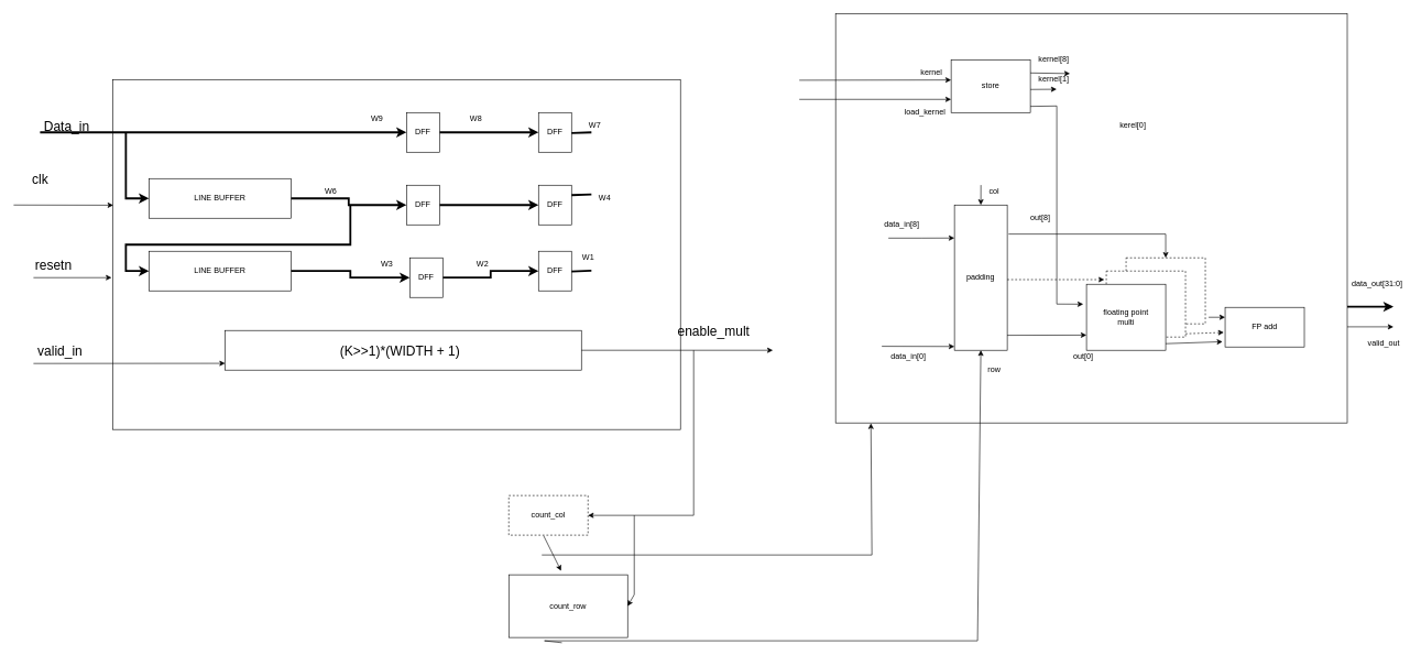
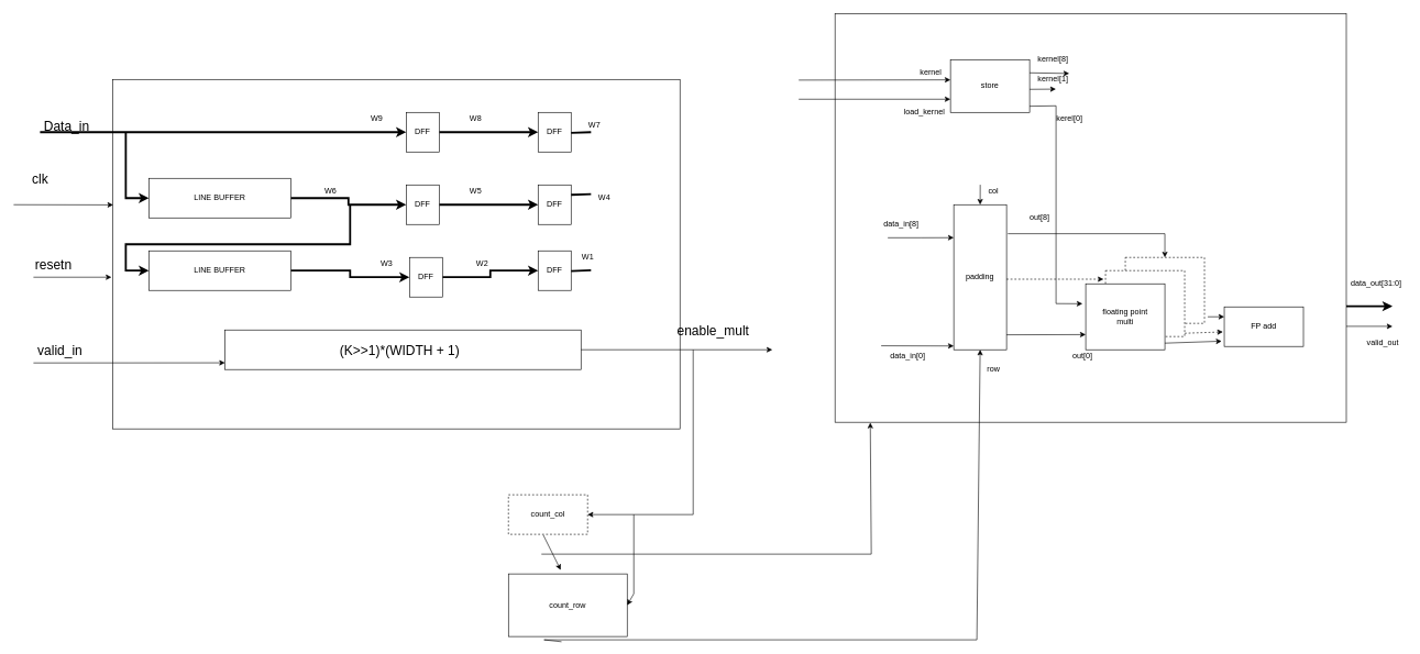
  <mxCell id="0" />
  <mxCell id="1" parent="0" />
  <mxCell id="2" value="" style="rounded=0;whiteSpace=wrap;html=1;" parent="1" vertex="1"><mxGeometry x="1265" y="20" width="775" height="620" as="geometry" /></mxCell>
  <mxCell id="3" value="padding" style="rounded=0;whiteSpace=wrap;html=1;" parent="1" vertex="1"><mxGeometry x="1445" y="310" width="80" height="220" as="geometry" /></mxCell>
  <mxCell id="4" value="" style="endArrow=classic;html=1;rounded=0;exitX=1.025;exitY=0.2;exitDx=0;exitDy=0;exitPerimeter=0;entryX=0.5;entryY=0;entryDx=0;entryDy=0;" parent="1" source="3" target="12" edge="1"><mxGeometry width="50" height="50" relative="1" as="geometry"><mxPoint x="1705" y="520" as="sourcePoint" /><mxPoint x="1645" y="354" as="targetPoint" /><Array as="points"><mxPoint x="1765" y="354" /></Array></mxGeometry></mxCell>
  <mxCell id="5" value="out[8]" style="text;html=1;align=center;verticalAlign=middle;resizable=0;points=[];autosize=1;strokeColor=none;fillColor=none;" parent="1" vertex="1"><mxGeometry x="1550" y="320" width="50" height="20" as="geometry" /></mxCell>
  <mxCell id="6" value="" style="endArrow=classic;html=1;rounded=0;exitX=1;exitY=0.897;exitDx=0;exitDy=0;exitPerimeter=0;" parent="1" source="3" edge="1"><mxGeometry width="50" height="50" relative="1" as="geometry"><mxPoint x="1705" y="520" as="sourcePoint" /><mxPoint x="1645" y="507" as="targetPoint" /></mxGeometry></mxCell>
  <mxCell id="7" value="out[0]" style="text;html=1;align=center;verticalAlign=middle;resizable=0;points=[];autosize=1;strokeColor=none;fillColor=none;" parent="1" vertex="1"><mxGeometry x="1615" y="530" width="50" height="20" as="geometry" /></mxCell>
  <mxCell id="8" value="" style="endArrow=classic;html=1;rounded=0;entryX=0;entryY=0.974;entryDx=0;entryDy=0;entryPerimeter=0;" parent="1" target="3" edge="1"><mxGeometry width="50" height="50" relative="1" as="geometry"><mxPoint x="1335" y="524" as="sourcePoint" /><mxPoint x="1755" y="470" as="targetPoint" /></mxGeometry></mxCell>
  <mxCell id="9" value="data_in[0]" style="text;html=1;align=center;verticalAlign=middle;resizable=0;points=[];autosize=1;strokeColor=none;fillColor=none;" parent="1" vertex="1"><mxGeometry x="1340" y="530" width="70" height="20" as="geometry" /></mxCell>
  <mxCell id="10" value="" style="endArrow=classic;html=1;rounded=0;entryX=0;entryY=0.974;entryDx=0;entryDy=0;entryPerimeter=0;" parent="1" edge="1"><mxGeometry width="50" height="50" relative="1" as="geometry"><mxPoint x="1345" y="360.14" as="sourcePoint" /><mxPoint x="1445" y="360" as="targetPoint" /><Array as="points"><mxPoint x="1395" y="360.14" /></Array></mxGeometry></mxCell>
  <mxCell id="11" value="data_in[8]" style="text;html=1;align=center;verticalAlign=middle;resizable=0;points=[];autosize=1;strokeColor=none;fillColor=none;" parent="1" vertex="1"><mxGeometry x="1330" y="330" width="70" height="20" as="geometry" /></mxCell>
  <mxCell id="12" value="" style="rounded=0;whiteSpace=wrap;html=1;dashed=1;" parent="1" vertex="1"><mxGeometry x="1705" y="390" width="120" height="100" as="geometry" /></mxCell>
  <mxCell id="13" value="" style="rounded=0;whiteSpace=wrap;html=1;dashed=1;" parent="1" vertex="1"><mxGeometry x="1675" y="410" width="120" height="100" as="geometry" /></mxCell>
  <mxCell id="14" value="floating point&lt;br&gt;multi" style="rounded=0;whiteSpace=wrap;html=1;" parent="1" vertex="1"><mxGeometry x="1645" y="430" width="120" height="100" as="geometry" /></mxCell>
  <mxCell id="15" value="" style="endArrow=classic;html=1;rounded=0;dashed=1;entryX=-0.025;entryY=0.13;entryDx=0;entryDy=0;entryPerimeter=0;" parent="1" target="13" edge="1"><mxGeometry width="50" height="50" relative="1" as="geometry"><mxPoint x="1525" y="423" as="sourcePoint" /><mxPoint x="1755" y="270" as="targetPoint" /></mxGeometry></mxCell>
  <mxCell id="16" value="FP add" style="rounded=0;whiteSpace=wrap;html=1;" parent="1" vertex="1"><mxGeometry x="1855" y="465" width="120" height="60" as="geometry" /></mxCell>
  <mxCell id="17" value="" style="endArrow=classic;html=1;rounded=0;entryX=-0.033;entryY=0.867;entryDx=0;entryDy=0;entryPerimeter=0;" parent="1" target="16" edge="1"><mxGeometry width="50" height="50" relative="1" as="geometry"><mxPoint x="1765" y="520" as="sourcePoint" /><mxPoint x="1815" y="470" as="targetPoint" /></mxGeometry></mxCell>
  <mxCell id="18" value="" style="endArrow=classic;html=1;rounded=0;entryX=0;entryY=0.25;entryDx=0;entryDy=0;exitX=1.042;exitY=0.9;exitDx=0;exitDy=0;exitPerimeter=0;" parent="1" source="12" target="16" edge="1"><mxGeometry width="50" height="50" relative="1" as="geometry"><mxPoint x="1835" y="480" as="sourcePoint" /><mxPoint x="2135" y="515" as="targetPoint" /></mxGeometry></mxCell>
  <mxCell id="19" value="" style="endArrow=classic;html=1;rounded=0;dashed=1;entryX=-0.017;entryY=0.633;entryDx=0;entryDy=0;entryPerimeter=0;" parent="1" target="16" edge="1"><mxGeometry width="50" height="50" relative="1" as="geometry"><mxPoint x="1795" y="505" as="sourcePoint" /><mxPoint x="1845" y="455" as="targetPoint" /></mxGeometry></mxCell>
  <mxCell id="20" value="" style="endArrow=classic;html=1;rounded=0;strokeWidth=3;" parent="1" edge="1"><mxGeometry width="50" height="50" relative="1" as="geometry"><mxPoint x="2040" y="464" as="sourcePoint" /><mxPoint x="2110" y="464" as="targetPoint" /></mxGeometry></mxCell>
  <mxCell id="21" value="" style="endArrow=classic;html=1;rounded=0;strokeWidth=1;" parent="1" edge="1"><mxGeometry width="50" height="50" relative="1" as="geometry"><mxPoint x="2040" y="494.5" as="sourcePoint" /><mxPoint x="2110" y="494.5" as="targetPoint" /></mxGeometry></mxCell>
  <mxCell id="22" value="valid_out" style="text;html=1;align=center;verticalAlign=middle;resizable=0;points=[];autosize=1;strokeColor=none;fillColor=none;" parent="1" vertex="1"><mxGeometry x="2065" y="510" width="60" height="20" as="geometry" /></mxCell>
  <mxCell id="23" value="data_out[31:0]" style="text;html=1;align=center;verticalAlign=middle;resizable=0;points=[];autosize=1;strokeColor=none;fillColor=none;" parent="1" vertex="1"><mxGeometry x="2040" y="420" width="90" height="20" as="geometry" /></mxCell>
  <mxCell id="24" value="" style="rounded=0;whiteSpace=wrap;html=1;" parent="1" vertex="1"><mxGeometry x="170" y="120" width="860" height="530" as="geometry" /></mxCell>
  <mxCell id="25" style="edgeStyle=orthogonalEdgeStyle;rounded=0;orthogonalLoop=1;jettySize=auto;html=1;exitX=1;exitY=0.5;exitDx=0;exitDy=0;entryX=0;entryY=0.5;entryDx=0;entryDy=0;strokeWidth=3;" parent="1" source="26" target="27" edge="1"><mxGeometry relative="1" as="geometry" /></mxCell>
  <mxCell id="26" value="DFF" style="rounded=0;whiteSpace=wrap;html=1;" parent="1" vertex="1"><mxGeometry x="615" y="170" width="50" height="60" as="geometry" /></mxCell>
  <mxCell id="27" value="DFF" style="rounded=0;whiteSpace=wrap;html=1;" parent="1" vertex="1"><mxGeometry x="815" y="170" width="50" height="60" as="geometry" /></mxCell>
  <mxCell id="28" style="edgeStyle=orthogonalEdgeStyle;rounded=0;orthogonalLoop=1;jettySize=auto;html=1;exitX=1;exitY=0.5;exitDx=0;exitDy=0;entryX=0;entryY=0.5;entryDx=0;entryDy=0;strokeWidth=3;" parent="1" source="29" target="30" edge="1"><mxGeometry relative="1" as="geometry" /></mxCell>
  <mxCell id="29" value="DFF" style="rounded=0;whiteSpace=wrap;html=1;" parent="1" vertex="1"><mxGeometry x="615" y="280" width="50" height="60" as="geometry" /></mxCell>
  <mxCell id="30" value="DFF" style="rounded=0;whiteSpace=wrap;html=1;" parent="1" vertex="1"><mxGeometry x="815" y="280" width="50" height="60" as="geometry" /></mxCell>
  <mxCell id="31" style="edgeStyle=orthogonalEdgeStyle;rounded=0;orthogonalLoop=1;jettySize=auto;html=1;exitX=1;exitY=0.5;exitDx=0;exitDy=0;entryX=0;entryY=0.5;entryDx=0;entryDy=0;strokeWidth=3;" parent="1" source="32" target="29" edge="1"><mxGeometry relative="1" as="geometry" /></mxCell>
  <mxCell id="32" value="LINE BUFFER" style="rounded=0;whiteSpace=wrap;html=1;" parent="1" vertex="1"><mxGeometry x="225" y="270" width="215" height="60" as="geometry" /></mxCell>
  <mxCell id="33" style="edgeStyle=orthogonalEdgeStyle;rounded=0;orthogonalLoop=1;jettySize=auto;html=1;exitX=1;exitY=0.5;exitDx=0;exitDy=0;entryX=0;entryY=0.5;entryDx=0;entryDy=0;strokeWidth=3;" parent="1" source="34" target="35" edge="1"><mxGeometry relative="1" as="geometry" /></mxCell>
  <mxCell id="34" value="DFF" style="rounded=0;whiteSpace=wrap;html=1;" parent="1" vertex="1"><mxGeometry x="620" y="390" width="50" height="60" as="geometry" /></mxCell>
  <mxCell id="35" value="DFF" style="rounded=0;whiteSpace=wrap;html=1;" parent="1" vertex="1"><mxGeometry x="815" y="380" width="50" height="60" as="geometry" /></mxCell>
  <mxCell id="36" style="edgeStyle=orthogonalEdgeStyle;rounded=0;orthogonalLoop=1;jettySize=auto;html=1;exitX=1;exitY=0.5;exitDx=0;exitDy=0;entryX=0;entryY=0.5;entryDx=0;entryDy=0;strokeWidth=3;" parent="1" source="37" target="34" edge="1"><mxGeometry relative="1" as="geometry" /></mxCell>
  <mxCell id="37" value="LINE BUFFER" style="rounded=0;whiteSpace=wrap;html=1;" parent="1" vertex="1"><mxGeometry x="225" y="380" width="215" height="60" as="geometry" /></mxCell>
  <mxCell id="38" value="" style="endArrow=classic;html=1;rounded=0;strokeWidth=3;entryX=0;entryY=0.5;entryDx=0;entryDy=0;" parent="1" target="26" edge="1"><mxGeometry width="50" height="50" relative="1" as="geometry"><mxPoint x="60" y="200" as="sourcePoint" /><mxPoint x="750" y="320" as="targetPoint" /></mxGeometry></mxCell>
  <mxCell id="39" value="" style="endArrow=classic;html=1;rounded=0;strokeWidth=3;entryX=0;entryY=0.5;entryDx=0;entryDy=0;" parent="1" target="32" edge="1"><mxGeometry width="50" height="50" relative="1" as="geometry"><mxPoint x="190" y="200" as="sourcePoint" /><mxPoint x="710" y="320" as="targetPoint" /><Array as="points"><mxPoint x="190" y="300" /></Array></mxGeometry></mxCell>
  <mxCell id="40" value="" style="endArrow=classic;html=1;rounded=0;strokeWidth=3;entryX=0;entryY=0.5;entryDx=0;entryDy=0;" parent="1" target="37" edge="1"><mxGeometry width="50" height="50" relative="1" as="geometry"><mxPoint x="530" y="310" as="sourcePoint" /><mxPoint x="710" y="320" as="targetPoint" /><Array as="points"><mxPoint x="530" y="370" /><mxPoint x="190" y="370" /><mxPoint x="190" y="410" /></Array></mxGeometry></mxCell>
  <mxCell id="41" value="W9" style="text;html=1;align=center;verticalAlign=middle;resizable=0;points=[];autosize=1;strokeColor=none;fillColor=none;" parent="1" vertex="1"><mxGeometry x="555" y="170" width="30" height="20" as="geometry" /></mxCell>
  <mxCell id="42" value="W8" style="text;html=1;align=center;verticalAlign=middle;resizable=0;points=[];autosize=1;strokeColor=none;fillColor=none;" parent="1" vertex="1"><mxGeometry x="705" y="170" width="30" height="20" as="geometry" /></mxCell>
  <mxCell id="43" value="W7&lt;br&gt;" style="text;html=1;align=center;verticalAlign=middle;resizable=0;points=[];autosize=1;strokeColor=none;fillColor=none;" parent="1" vertex="1"><mxGeometry x="885" y="180" width="30" height="20" as="geometry" /></mxCell>
  <mxCell id="44" value="W6&lt;br&gt;" style="text;html=1;align=center;verticalAlign=middle;resizable=0;points=[];autosize=1;strokeColor=none;fillColor=none;" parent="1" vertex="1"><mxGeometry x="485" y="280" width="30" height="20" as="geometry" /></mxCell>
+ <mxCell id="45" value="W5" style="text;html=1;align=center;verticalAlign=middle;resizable=0;points=[];autosize=1;strokeColor=none;fillColor=none;" parent="1" vertex="1"><mxGeometry x="705" y="280" width="30" height="20" as="geometry" /></mxCell>
  <mxCell id="46" value="W4&lt;br&gt;" style="text;html=1;align=center;verticalAlign=middle;resizable=0;points=[];autosize=1;strokeColor=none;fillColor=none;" parent="1" vertex="1"><mxGeometry x="900" y="290" width="30" height="20" as="geometry" /></mxCell>
  <mxCell id="47" value="" style="endArrow=none;html=1;rounded=0;strokeWidth=3;entryX=1;entryY=0.25;entryDx=0;entryDy=0;exitX=-0.161;exitY=0.194;exitDx=0;exitDy=0;exitPerimeter=0;" parent="1" source="46" target="30" edge="1"><mxGeometry width="50" height="50" relative="1" as="geometry"><mxPoint x="660" y="350" as="sourcePoint" /><mxPoint x="710" y="300" as="targetPoint" /></mxGeometry></mxCell>
  <mxCell id="48" value="" style="endArrow=none;html=1;rounded=0;strokeWidth=3;entryX=1;entryY=0.25;entryDx=0;entryDy=0;exitX=-0.161;exitY=0.194;exitDx=0;exitDy=0;exitPerimeter=0;" parent="1" edge="1"><mxGeometry width="50" height="50" relative="1" as="geometry"><mxPoint x="895.17" y="409.41" as="sourcePoint" /><mxPoint x="865" y="410.53" as="targetPoint" /></mxGeometry></mxCell>
  <mxCell id="49" value="W1" style="text;html=1;align=center;verticalAlign=middle;resizable=0;points=[];autosize=1;strokeColor=none;fillColor=none;" parent="1" vertex="1"><mxGeometry x="875" y="380" width="30" height="20" as="geometry" /></mxCell>
  <mxCell id="50" value="W2" style="text;html=1;align=center;verticalAlign=middle;resizable=0;points=[];autosize=1;strokeColor=none;fillColor=none;" parent="1" vertex="1"><mxGeometry x="715" y="390" width="30" height="20" as="geometry" /></mxCell>
  <mxCell id="51" value="W3&lt;br&gt;" style="text;html=1;align=center;verticalAlign=middle;resizable=0;points=[];autosize=1;strokeColor=none;fillColor=none;" parent="1" vertex="1"><mxGeometry x="570" y="390" width="30" height="20" as="geometry" /></mxCell>
  <mxCell id="52" value="" style="endArrow=none;html=1;rounded=0;strokeWidth=3;entryX=1;entryY=0.25;entryDx=0;entryDy=0;exitX=-0.161;exitY=0.194;exitDx=0;exitDy=0;exitPerimeter=0;" parent="1" edge="1"><mxGeometry width="50" height="50" relative="1" as="geometry"><mxPoint x="895.17" y="200" as="sourcePoint" /><mxPoint x="865" y="201.12" as="targetPoint" /></mxGeometry></mxCell>
  <mxCell id="53" value="" style="rounded=0;whiteSpace=wrap;html=1;" parent="1" vertex="1"><mxGeometry x="340" y="500" width="540" height="60" as="geometry" /></mxCell>
  <mxCell id="54" value="(K&amp;gt;&amp;gt;1)*(WIDTH + 1)" style="text;html=1;align=center;verticalAlign=middle;resizable=0;points=[];autosize=1;strokeColor=none;fillColor=none;fontSize=20;" parent="1" vertex="1"><mxGeometry x="505" y="515" width="200" height="30" as="geometry" /></mxCell>
  <mxCell id="55" value="" style="endArrow=classic;html=1;rounded=0;fontSize=20;strokeWidth=1;entryX=0.198;entryY=0.811;entryDx=0;entryDy=0;entryPerimeter=0;" parent="1" target="24" edge="1"><mxGeometry width="50" height="50" relative="1" as="geometry"><mxPoint x="50" y="550" as="sourcePoint" /><mxPoint x="710" y="410" as="targetPoint" /></mxGeometry></mxCell>
  <mxCell id="56" value="valid_in" style="text;html=1;align=center;verticalAlign=middle;resizable=0;points=[];autosize=1;strokeColor=none;fillColor=none;fontSize=20;" parent="1" vertex="1"><mxGeometry x="50" y="515" width="80" height="30" as="geometry" /></mxCell>
  <mxCell id="57" value="" style="endArrow=classic;html=1;rounded=0;fontSize=20;strokeWidth=1;exitX=1;exitY=0.5;exitDx=0;exitDy=0;" parent="1" source="53" edge="1"><mxGeometry width="50" height="50" relative="1" as="geometry"><mxPoint x="660" y="460" as="sourcePoint" /><mxPoint x="1170" y="530" as="targetPoint" /></mxGeometry></mxCell>
  <mxCell id="58" value="enable_mult" style="text;html=1;align=center;verticalAlign=middle;resizable=0;points=[];autosize=1;strokeColor=none;fillColor=none;fontSize=20;" parent="1" vertex="1"><mxGeometry x="1020" y="485" width="120" height="30" as="geometry" /></mxCell>
  <mxCell id="59" value="Data_in" style="text;html=1;align=center;verticalAlign=middle;resizable=0;points=[];autosize=1;strokeColor=none;fillColor=none;fontSize=20;" parent="1" vertex="1"><mxGeometry x="60" y="175" width="80" height="30" as="geometry" /></mxCell>
  <mxCell id="60" value="" style="endArrow=classic;html=1;rounded=0;fontSize=20;strokeWidth=1;entryX=0.001;entryY=0.359;entryDx=0;entryDy=0;entryPerimeter=0;" parent="1" target="24" edge="1"><mxGeometry width="50" height="50" relative="1" as="geometry"><mxPoint x="20" y="310" as="sourcePoint" /><mxPoint x="400" y="400" as="targetPoint" /></mxGeometry></mxCell>
  <mxCell id="61" value="" style="endArrow=classic;html=1;rounded=0;fontSize=20;strokeWidth=1;entryX=-0.002;entryY=0.566;entryDx=0;entryDy=0;entryPerimeter=0;" parent="1" target="24" edge="1"><mxGeometry width="50" height="50" relative="1" as="geometry"><mxPoint x="50" y="420" as="sourcePoint" /><mxPoint x="314.12" y="410" as="targetPoint" /></mxGeometry></mxCell>
  <mxCell id="62" value="clk" style="text;html=1;align=center;verticalAlign=middle;resizable=0;points=[];autosize=1;strokeColor=none;fillColor=none;fontSize=20;" parent="1" vertex="1"><mxGeometry x="40" y="255" width="40" height="30" as="geometry" /></mxCell>
  <mxCell id="63" value="resetn" style="text;html=1;align=center;verticalAlign=middle;resizable=0;points=[];autosize=1;strokeColor=none;fillColor=none;fontSize=20;" parent="1" vertex="1"><mxGeometry x="45" y="385" width="70" height="30" as="geometry" /></mxCell>
  <mxCell id="64" value="" style="endArrow=classic;html=1;rounded=0;entryX=0.5;entryY=0;entryDx=0;entryDy=0;exitX=0.284;exitY=0.419;exitDx=0;exitDy=0;exitPerimeter=0;" parent="1" source="2" target="3" edge="1"><mxGeometry width="50" height="50" relative="1" as="geometry"><mxPoint x="1420" y="290" as="sourcePoint" /><mxPoint x="1470" y="240" as="targetPoint" /></mxGeometry></mxCell>
  <mxCell id="65" value="col" style="text;html=1;align=center;verticalAlign=middle;resizable=0;points=[];autosize=1;strokeColor=none;fillColor=none;" parent="1" vertex="1"><mxGeometry x="1490" y="280" width="30" height="20" as="geometry" /></mxCell>
  <mxCell id="66" value="row" style="text;html=1;align=center;verticalAlign=middle;resizable=0;points=[];autosize=1;strokeColor=none;fillColor=none;" parent="1" vertex="1"><mxGeometry x="1490" y="550" width="30" height="20" as="geometry" /></mxCell>
  <mxCell id="67" value="store" style="rounded=0;whiteSpace=wrap;html=1;" parent="1" vertex="1"><mxGeometry x="1440" y="90" width="120" height="80" as="geometry" /></mxCell>
  <mxCell id="68" value="" style="endArrow=classic;html=1;rounded=0;entryX=0;entryY=0.75;entryDx=0;entryDy=0;" parent="1" target="67" edge="1"><mxGeometry width="50" height="50" relative="1" as="geometry"><mxPoint x="1210" y="150" as="sourcePoint" /><mxPoint x="1510" y="170" as="targetPoint" /></mxGeometry></mxCell>
  <mxCell id="69" value="" style="endArrow=classic;html=1;rounded=0;entryX=0;entryY=0.383;entryDx=0;entryDy=0;entryPerimeter=0;" parent="1" target="67" edge="1"><mxGeometry width="50" height="50" relative="1" as="geometry"><mxPoint x="1210" y="121" as="sourcePoint" /><mxPoint x="1510" y="170" as="targetPoint" /></mxGeometry></mxCell>
  <mxCell id="70" value="kernel" style="text;html=1;align=center;verticalAlign=middle;resizable=0;points=[];autosize=1;strokeColor=none;fillColor=none;" parent="1" vertex="1"><mxGeometry x="1385" y="100" width="50" height="20" as="geometry" /></mxCell>
  <mxCell id="71" value="load_kernel" style="text;html=1;align=center;verticalAlign=middle;resizable=0;points=[];autosize=1;strokeColor=none;fillColor=none;" parent="1" vertex="1"><mxGeometry x="1360" y="160" width="80" height="20" as="geometry" /></mxCell>
  <mxCell id="72" value="" style="endArrow=classic;html=1;rounded=0;entryX=0.484;entryY=0.71;entryDx=0;entryDy=0;entryPerimeter=0;exitX=1;exitY=0.883;exitDx=0;exitDy=0;exitPerimeter=0;" parent="1" source="67" target="2" edge="1"><mxGeometry width="50" height="50" relative="1" as="geometry"><mxPoint x="1460" y="220" as="sourcePoint" /><mxPoint x="1510" y="170" as="targetPoint" /><Array as="points"><mxPoint x="1600" y="160" /><mxPoint x="1600" y="460" /></Array></mxGeometry></mxCell>
- <mxCell id="73" value="kerel[0]" style="text;html=1;align=center;verticalAlign=middle;resizable=0;points=[];autosize=1;strokeColor=none;fillColor=none;" parent="1" vertex="1"><mxGeometry x="1690" y="180" width="50" height="20" as="geometry" /></mxCell>
+ <mxCell id="73" value="kerel[0]" style="text;html=1;align=center;verticalAlign=middle;resizable=0;points=[];autosize=1;strokeColor=none;fillColor=none;" parent="1" vertex="1"><mxGeometry x="1595" y="170" width="50" height="20" as="geometry" /></mxCell>
  <mxCell id="74" value="" style="endArrow=classic;html=1;rounded=0;entryX=0.432;entryY=0.185;entryDx=0;entryDy=0;entryPerimeter=0;" parent="1" target="2" edge="1"><mxGeometry width="50" height="50" relative="1" as="geometry"><mxPoint x="1560" y="135" as="sourcePoint" /><mxPoint x="1610" y="85" as="targetPoint" /></mxGeometry></mxCell>
  <mxCell id="75" value="kernel[1]" style="text;html=1;align=center;verticalAlign=middle;resizable=0;points=[];autosize=1;strokeColor=none;fillColor=none;" parent="1" vertex="1"><mxGeometry x="1565" y="110" width="60" height="20" as="geometry" /></mxCell>
  <mxCell id="76" value="" style="endArrow=classic;html=1;rounded=0;entryX=0.917;entryY=0.05;entryDx=0;entryDy=0;entryPerimeter=0;exitX=1;exitY=0.25;exitDx=0;exitDy=0;" parent="1" source="67" target="75" edge="1"><mxGeometry width="50" height="50" relative="1" as="geometry"><mxPoint x="1570" y="145" as="sourcePoint" /><mxPoint x="1609.8" y="144.7" as="targetPoint" /></mxGeometry></mxCell>
  <mxCell id="77" value="kernel[8]" style="text;html=1;align=center;verticalAlign=middle;resizable=0;points=[];autosize=1;strokeColor=none;fillColor=none;" parent="1" vertex="1"><mxGeometry x="1565" y="80" width="60" height="20" as="geometry" /></mxCell>
  <mxCell id="78" value="count_col" style="whiteSpace=wrap;html=1;dashed=1;" parent="1" vertex="1"><mxGeometry x="770" y="750" width="120" height="60" as="geometry" /></mxCell>
  <mxCell id="79" value="count_row" style="rounded=0;whiteSpace=wrap;html=1;" parent="1" vertex="1"><mxGeometry x="770" y="870" width="180" height="95" as="geometry" /></mxCell>
  <mxCell id="80" value="" style="endArrow=classic;html=1;rounded=0;entryX=1;entryY=0.5;entryDx=0;entryDy=0;" parent="1" target="78" edge="1"><mxGeometry width="50" height="50" relative="1" as="geometry"><mxPoint x="1050" y="530" as="sourcePoint" /><mxPoint x="1050" y="710" as="targetPoint" /><Array as="points"><mxPoint x="1050" y="780" /></Array></mxGeometry></mxCell>
  <mxCell id="81" value="" style="endArrow=classic;html=1;rounded=0;entryX=1;entryY=0.5;entryDx=0;entryDy=0;" parent="1" target="79" edge="1"><mxGeometry width="50" height="50" relative="1" as="geometry"><mxPoint x="960" y="780" as="sourcePoint" /><mxPoint x="1050" y="710" as="targetPoint" /><Array as="points"><mxPoint x="960" y="900" /></Array></mxGeometry></mxCell>
  <mxCell id="82" value="" style="endArrow=classic;html=1;rounded=0;exitX=0.44;exitY=1.017;exitDx=0;exitDy=0;exitPerimeter=0;entryX=0.44;entryY=-0.063;entryDx=0;entryDy=0;entryPerimeter=0;" parent="1" source="78" target="79" edge="1"><mxGeometry width="50" height="50" relative="1" as="geometry"><mxPoint x="1000" y="760" as="sourcePoint" /><mxPoint x="1050" y="710" as="targetPoint" /></mxGeometry></mxCell>
  <mxCell id="83" value="" style="endArrow=classic;html=1;rounded=0;exitX=0.447;exitY=1.083;exitDx=0;exitDy=0;exitPerimeter=0;entryX=0.5;entryY=1;entryDx=0;entryDy=0;" parent="1" source="79" target="3" edge="1"><mxGeometry width="50" height="50" relative="1" as="geometry"><mxPoint x="1000" y="760" as="sourcePoint" /><mxPoint x="1490" y="530" as="targetPoint" /><Array as="points"><mxPoint x="824" y="970" /><mxPoint y="970" x="1480" /></Array></mxGeometry></mxCell>
  <mxCell id="84" value="" style="endArrow=classic;html=1;rounded=0;entryX=0.069;entryY=1.001;entryDx=0;entryDy=0;entryPerimeter=0;" parent="1" target="2" edge="1"><mxGeometry width="50" height="50" relative="1" as="geometry"><mxPoint x="820" y="840" as="sourcePoint" /><mxPoint x="930" y="830" as="targetPoint" /><Array as="points"><mxPoint x="1320" y="840" /></Array></mxGeometry></mxCell>
